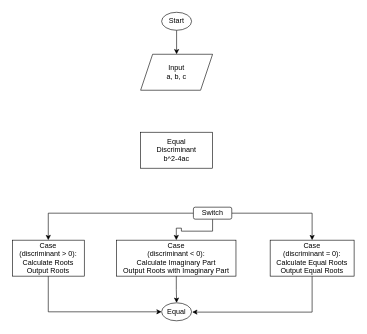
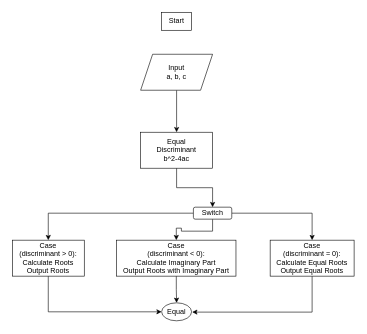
  <mxCell id="0" />
  <mxCell id="1" parent="0" />
- <mxCell id="2" style="edgeStyle=orthogonalEdgeStyle;rounded=0;orthogonalLoop=1;jettySize=auto;html=1;entryX=0.5;entryY=0;entryDx=0;entryDy=0;" edge="1" parent="1" source="3" target="5"><mxGeometry relative="1" as="geometry" /></mxCell>
- <mxCell id="3" value="Start" style="ellipse;whiteSpace=wrap;html=1;" vertex="1" parent="1"><mxGeometry x="269" y="20" width="50" height="30" as="geometry" /></mxCell>
+ <mxCell id="3" value="Start" style="whiteSpace=wrap;html=1;rounded=0;" vertex="1" parent="1"><mxGeometry x="269" y="20" width="50" height="30" as="geometry" /></mxCell>
+ <mxCell id="4" style="edgeStyle=orthogonalEdgeStyle;rounded=0;orthogonalLoop=1;jettySize=auto;html=1;entryX=0.5;entryY=0;entryDx=0;entryDy=0;" edge="1" parent="1" source="5" target="7"><mxGeometry relative="1" as="geometry" /></mxCell>
  <mxCell id="5" value="Input&lt;br&gt;a, b, c" style="shape=parallelogram;perimeter=parallelogramPerimeter;whiteSpace=wrap;html=1;fixedSize=1;" vertex="1" parent="1"><mxGeometry x="234" y="90" width="120" height="60" as="geometry" /></mxCell>
+ <mxCell id="6" style="edgeStyle=orthogonalEdgeStyle;rounded=0;orthogonalLoop=1;jettySize=auto;html=1;entryX=0.5;entryY=0;entryDx=0;entryDy=0;" edge="1" parent="1" source="7" target="11"><mxGeometry relative="1" as="geometry" /></mxCell>
  <mxCell id="7" value="Equal&lt;br&gt;Discriminant&lt;br&gt;b^2-4ac" style="rounded=0;whiteSpace=wrap;html=1;" vertex="1" parent="1"><mxGeometry x="234" y="220" width="120" height="60" as="geometry" /></mxCell>
  <mxCell id="8" style="edgeStyle=orthogonalEdgeStyle;rounded=0;orthogonalLoop=1;jettySize=auto;html=1;entryX=0.5;entryY=0;entryDx=0;entryDy=0;" edge="1" parent="1" source="11" target="15"><mxGeometry relative="1" as="geometry" /></mxCell>
  <mxCell id="9" style="edgeStyle=orthogonalEdgeStyle;rounded=0;orthogonalLoop=1;jettySize=auto;html=1;" edge="1" parent="1" source="11" target="13"><mxGeometry relative="1" as="geometry" /></mxCell>
  <mxCell id="10" style="edgeStyle=orthogonalEdgeStyle;rounded=0;orthogonalLoop=1;jettySize=auto;html=1;" edge="1" parent="1" source="11" target="17"><mxGeometry relative="1" as="geometry" /></mxCell>
  <mxCell id="11" value="Switch" style="rounded=1;whiteSpace=wrap;html=1;" vertex="1" parent="1"><mxGeometry x="322" y="345" width="64" height="20" as="geometry" /></mxCell>
  <mxCell id="12" style="edgeStyle=orthogonalEdgeStyle;rounded=0;orthogonalLoop=1;jettySize=auto;html=1;entryX=0;entryY=0.5;entryDx=0;entryDy=0;" edge="1" parent="1" source="13" target="18"><mxGeometry relative="1" as="geometry"><Array as="points"><mxPoint x="80" y="520" /></Array></mxGeometry></mxCell>
  <mxCell id="13" value="Case&lt;br&gt;(discriminant &amp;gt; 0):&lt;br&gt;Calculate Roots&lt;br&gt;Output Roots" style="rounded=0;whiteSpace=wrap;html=1;" vertex="1" parent="1"><mxGeometry x="20" y="400" width="120" height="60" as="geometry" /></mxCell>
  <mxCell id="14" style="edgeStyle=orthogonalEdgeStyle;rounded=0;orthogonalLoop=1;jettySize=auto;html=1;entryX=0.5;entryY=0;entryDx=0;entryDy=0;" edge="1" parent="1" source="15" target="18"><mxGeometry relative="1" as="geometry" /></mxCell>
  <mxCell id="15" value="Case&lt;br&gt;(discriminant &amp;lt; 0):&lt;br&gt;Calculate Imaginary Part&lt;br&gt;Output Roots with Imaginary Part" style="rounded=0;whiteSpace=wrap;html=1;" vertex="1" parent="1"><mxGeometry x="194" y="400" width="199" height="60" as="geometry" /></mxCell>
  <mxCell id="16" style="edgeStyle=orthogonalEdgeStyle;rounded=0;orthogonalLoop=1;jettySize=auto;html=1;" edge="1" parent="1" source="17"><mxGeometry relative="1" as="geometry"><mxPoint x="320" y="520" as="targetPoint" /><Array as="points"><mxPoint x="520" y="520" /></Array></mxGeometry></mxCell>
  <mxCell id="17" value="Case&lt;br&gt;(discriminant = 0):&lt;br&gt;Calculate Equal Roots&lt;br&gt;Output Equal Roots" style="rounded=0;whiteSpace=wrap;html=1;" vertex="1" parent="1"><mxGeometry x="450" y="400" width="140" height="60" as="geometry" /></mxCell>
  <mxCell id="18" value="Equal" style="ellipse;whiteSpace=wrap;html=1;" vertex="1" parent="1"><mxGeometry x="269" y="504.5" width="50" height="30" as="geometry" /></mxCell>
